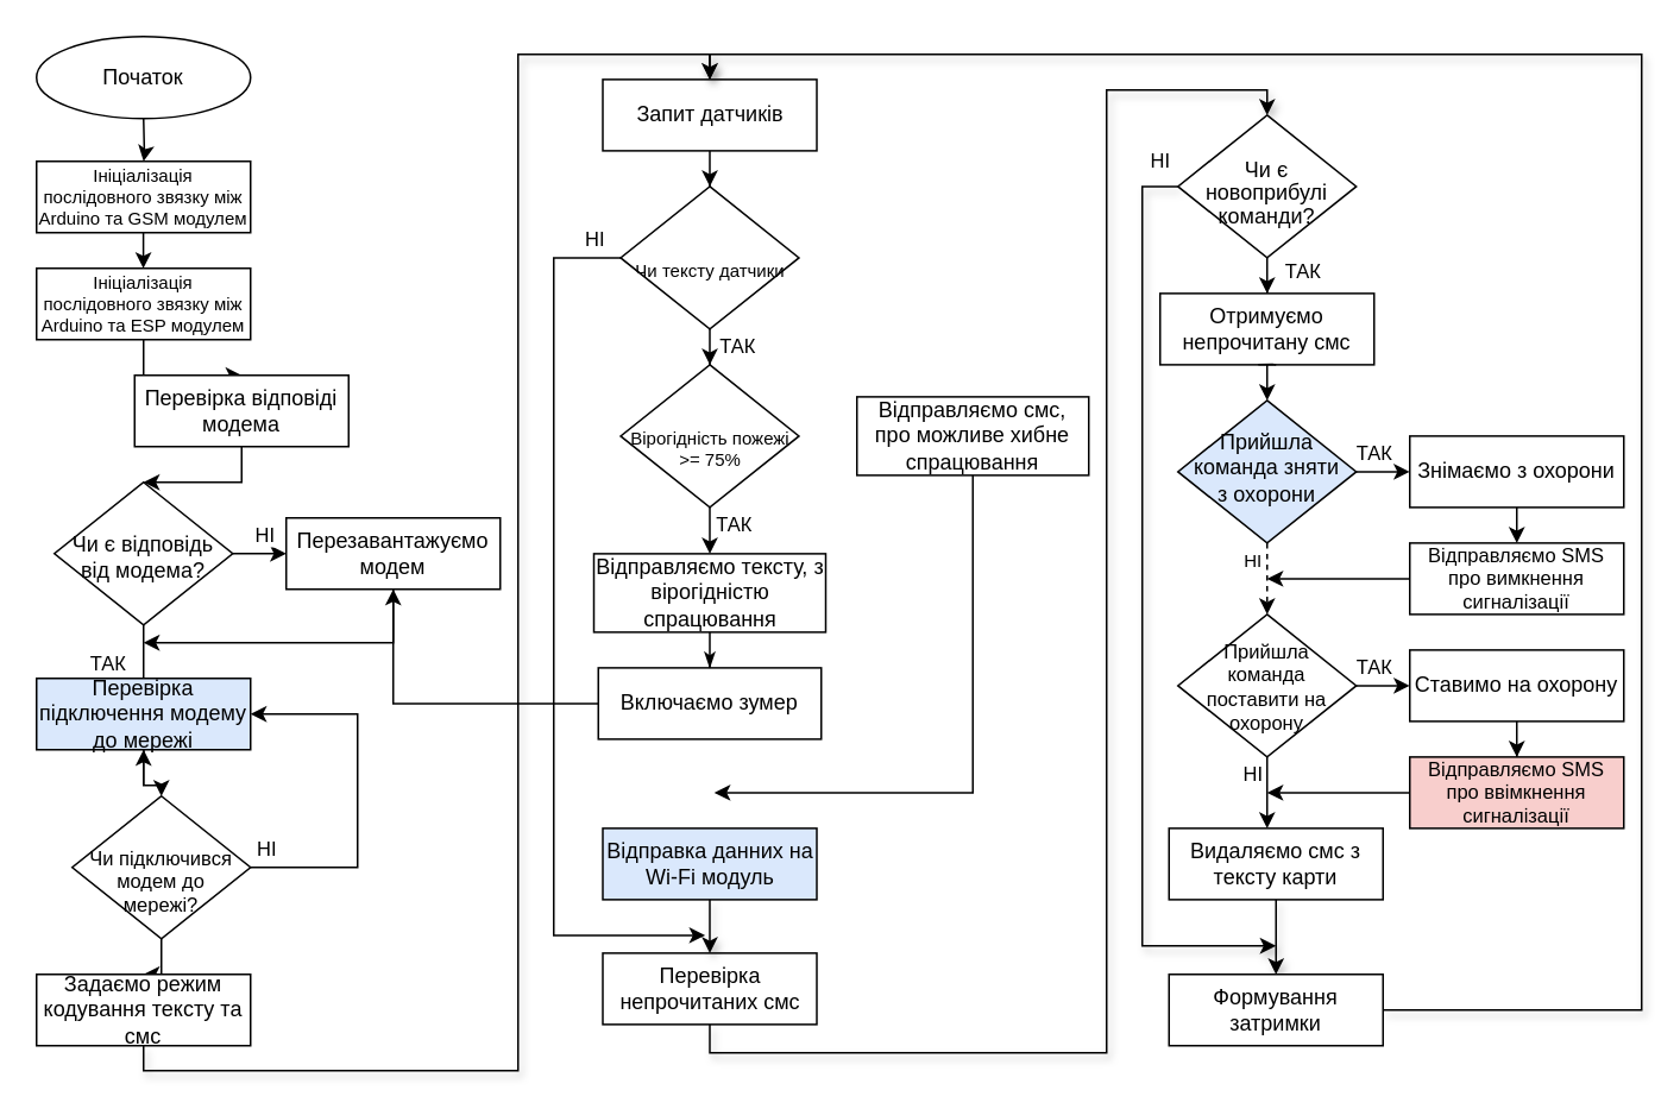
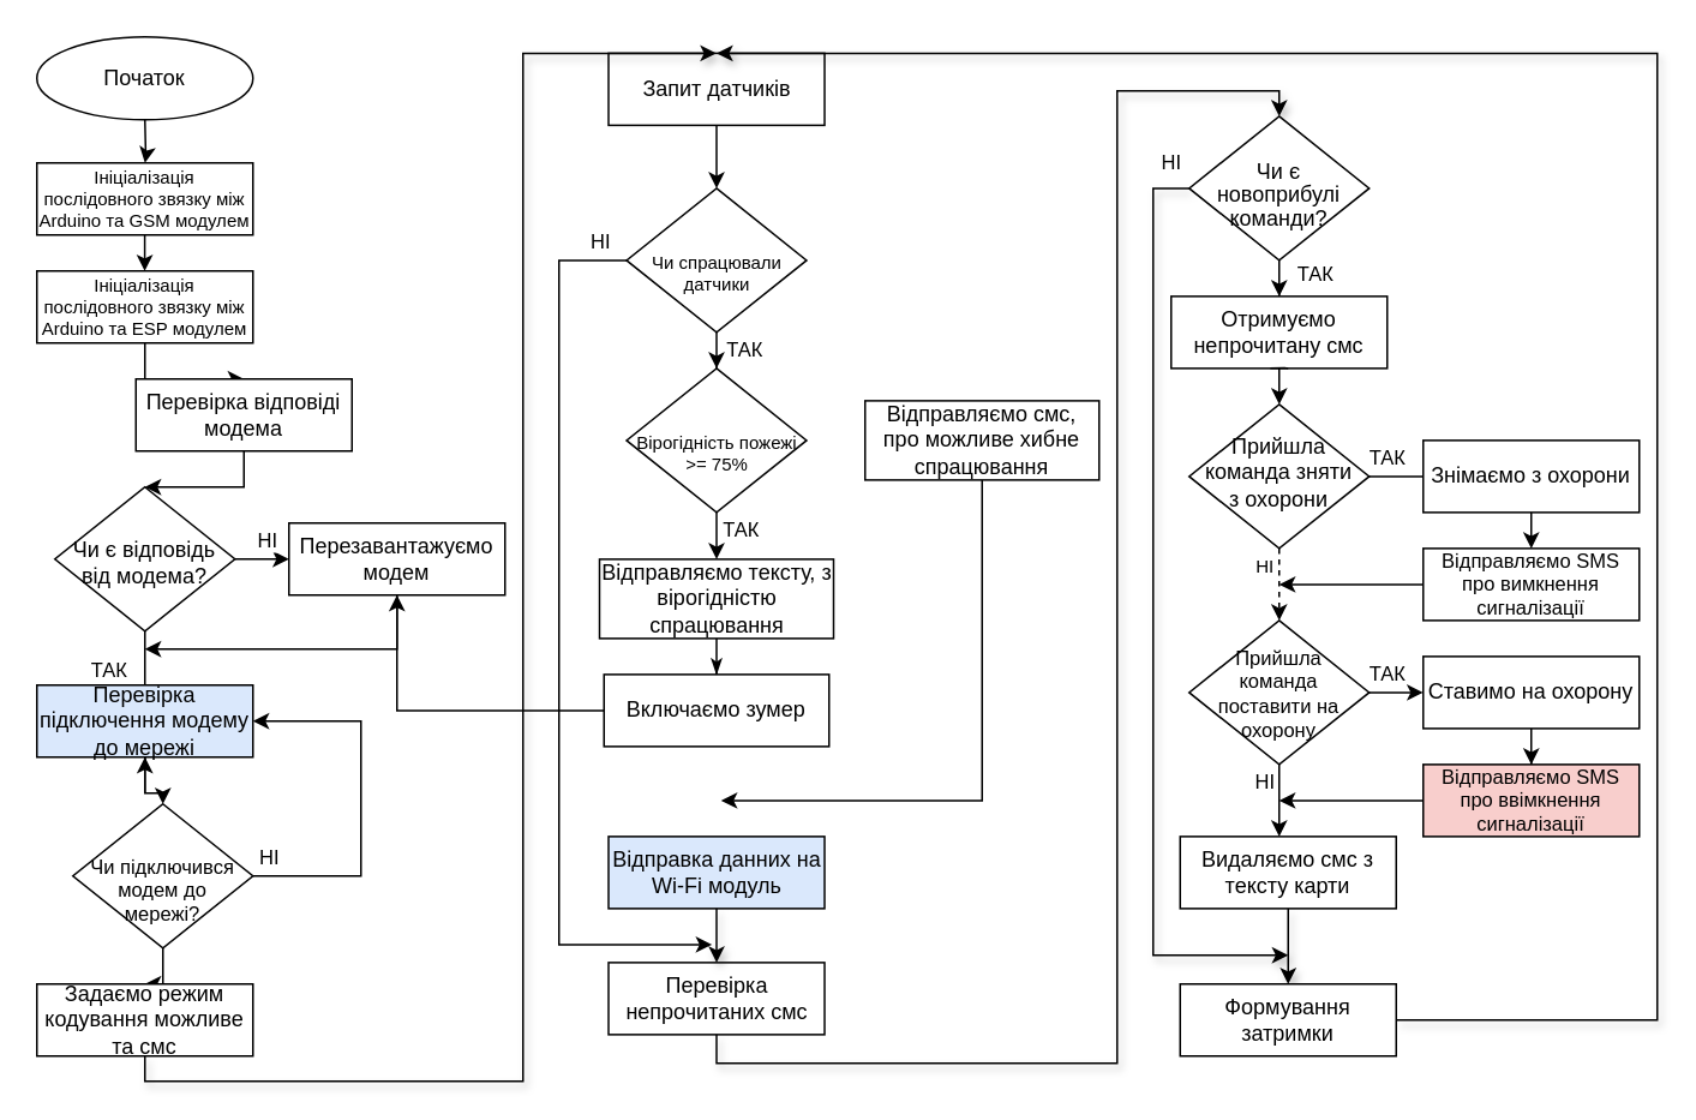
  <mxCell id="0" />
  <mxCell id="1" parent="0" />
  <mxCell id="2" value="" style="edgeStyle=orthogonalEdgeStyle;rounded=0;orthogonalLoop=1;jettySize=auto;html=1;" parent="1" source="3" target="57" edge="1"><mxGeometry relative="1" as="geometry" /></mxCell>
- <mxCell id="3" value="&lt;span&gt;Запит датчиків&lt;/span&gt;" style="rounded=0;whiteSpace=wrap;html=1;" parent="1" vertex="1"><mxGeometry x="337.5" y="44.09" width="120" height="40" as="geometry" /></mxCell>
+ <mxCell id="3" value="&lt;span&gt;Запит датчиків&lt;/span&gt;" style="rounded=0;whiteSpace=wrap;html=1;" parent="1" vertex="1"><mxGeometry x="337.5" y="29.09" width="120" height="40" as="geometry" /></mxCell>
  <mxCell id="4" value="" style="edgeStyle=orthogonalEdgeStyle;rounded=0;orthogonalLoop=1;jettySize=auto;html=1;shadow=1;fontSize=11;entryX=0.5;entryY=0;entryDx=0;entryDy=0;" edge="1" parent="1" source="5" target="24"><mxGeometry relative="1" as="geometry"><mxPoint x="397.5" y="634.09" as="targetPoint" /><Array as="points"><mxPoint x="398" y="590" /><mxPoint x="620" y="590" /><mxPoint x="620" y="50" /><mxPoint x="710" y="50" /></Array></mxGeometry></mxCell>
  <mxCell id="5" value="&lt;span&gt;Перевірка непрочитаних смс&lt;/span&gt;" style="rounded=0;whiteSpace=wrap;html=1;" parent="1" vertex="1"><mxGeometry x="337.5" y="534.09" width="120" height="40" as="geometry" /></mxCell>
  <mxCell id="6" value="" style="edgeStyle=orthogonalEdgeStyle;rounded=0;orthogonalLoop=1;jettySize=auto;html=1;exitX=0.5;exitY=1;exitDx=0;exitDy=0;entryX=0.5;entryY=0;entryDx=0;entryDy=0;shadow=1;" parent="1" source="44" target="3" edge="1"><mxGeometry relative="1" as="geometry"><mxPoint x="529.29" y="-4" as="sourcePoint" /><mxPoint x="515" y="40" as="targetPoint" /><Array as="points"><mxPoint x="80" y="600" /><mxPoint x="290" y="600" /><mxPoint x="290" y="30" /><mxPoint x="397" y="30" /></Array></mxGeometry></mxCell>
  <mxCell id="7" value="" style="edgeStyle=orthogonalEdgeStyle;rounded=0;orthogonalLoop=1;jettySize=auto;html=1;fontSize=11;" edge="1" parent="1" source="8"><mxGeometry relative="1" as="geometry"><mxPoint x="400" y="444.09" as="targetPoint" /><Array as="points"><mxPoint x="545" y="444.09" /></Array></mxGeometry></mxCell>
  <mxCell id="8" value="&lt;span style=&quot;font-size: 12px&quot;&gt;Відправляємо смс, про можливе хибне спрацювання&lt;/span&gt;" style="rounded=0;whiteSpace=wrap;html=1;fontSize=12;" parent="1" vertex="1"><mxGeometry x="480" y="222.09" width="130" height="44" as="geometry" /></mxCell>
  <mxCell id="9" value="" style="edgeStyle=orthogonalEdgeStyle;rounded=0;orthogonalLoop=1;jettySize=auto;html=1;fontSize=12;" edge="1" parent="1" source="10" target="46"><mxGeometry relative="1" as="geometry" /></mxCell>
  <mxCell id="10" value="&lt;span&gt;Включаємо зумер&lt;/span&gt;" style="rounded=0;whiteSpace=wrap;html=1;" parent="1" vertex="1"><mxGeometry x="335" y="374.09" width="125" height="40" as="geometry" /></mxCell>
  <mxCell id="11" value="" style="edgeStyle=orthogonalEdgeStyle;rounded=0;orthogonalLoop=1;jettySize=auto;html=1;startArrow=none;startFill=0;endArrow=classic;endFill=1;fontSize=10;" parent="1" target="14" edge="1" source="63"><mxGeometry relative="1" as="geometry"><mxPoint x="710" y="188.09" as="sourcePoint" /><Array as="points"><mxPoint x="710" y="214.09" /><mxPoint x="710" y="214.09" /></Array></mxGeometry></mxCell>
  <mxCell id="12" value="НІ" style="edgeStyle=orthogonalEdgeStyle;rounded=0;orthogonalLoop=1;jettySize=auto;html=1;startArrow=none;startFill=0;sourcePerimeterSpacing=0;endArrow=classic;endFill=1;fontSize=10;dashed=1;" parent="1" source="14" target="17" edge="1"><mxGeometry x="-0.5" y="-8" relative="1" as="geometry"><mxPoint as="offset" /></mxGeometry></mxCell>
- <mxCell id="13" value="ТАК" style="edgeStyle=orthogonalEdgeStyle;rounded=0;orthogonalLoop=1;jettySize=auto;html=1;" parent="1" source="14" target="28" edge="1"><mxGeometry x="0.2" y="10" relative="1" as="geometry"><mxPoint as="offset" /></mxGeometry></mxCell>
- <mxCell id="14" value="Прийшла команда зняти з охорони" style="rhombus;whiteSpace=wrap;html=1;shadow=0;fontFamily=Helvetica;fontSize=12;align=center;strokeWidth=1;spacing=6;spacingTop=-4;fillColor=#dae8fc;" parent="1" vertex="1"><mxGeometry x="660" y="224.09" width="100" height="80" as="geometry" /></mxCell>
+ <mxCell id="13" value="ТАК" style="edgeStyle=orthogonalEdgeStyle;rounded=0;orthogonalLoop=1;jettySize=auto;html=1;endArrow=none;" parent="1" source="14" target="28" edge="1"><mxGeometry x="0.2" y="10" relative="1" as="geometry"><mxPoint as="offset" /></mxGeometry></mxCell>
+ <mxCell id="14" value="Прийшла команда зняти з охорони" style="rhombus;whiteSpace=wrap;html=1;shadow=0;fontFamily=Helvetica;fontSize=12;align=center;strokeWidth=1;spacing=6;spacingTop=-4;" parent="1" vertex="1"><mxGeometry x="660" y="224.09" width="100" height="80" as="geometry" /></mxCell>
  <mxCell id="15" value="НІ" style="edgeStyle=orthogonalEdgeStyle;rounded=0;orthogonalLoop=1;jettySize=auto;html=1;" parent="1" source="17" edge="1"><mxGeometry x="-0.5" y="-8" relative="1" as="geometry"><mxPoint as="offset" /><mxPoint x="710" y="464.09" as="targetPoint" /></mxGeometry></mxCell>
  <mxCell id="16" value="ТАК" style="edgeStyle=orthogonalEdgeStyle;rounded=0;orthogonalLoop=1;jettySize=auto;html=1;" parent="1" source="17" target="30" edge="1"><mxGeometry x="0.2" y="10" relative="1" as="geometry"><mxPoint as="offset" /></mxGeometry></mxCell>
  <mxCell id="17" value="Прийшла команда поставити на охорону" style="rhombus;whiteSpace=wrap;html=1;shadow=0;fontFamily=Helvetica;fontSize=11;align=center;strokeWidth=1;spacing=6;spacingTop=2;" parent="1" vertex="1"><mxGeometry x="660" y="344.09" width="100" height="80" as="geometry" /></mxCell>
  <mxCell id="18" value="" style="edgeStyle=orthogonalEdgeStyle;rounded=0;orthogonalLoop=1;jettySize=auto;html=1;shadow=1;fontSize=11;" edge="1" parent="1" source="19" target="60"><mxGeometry relative="1" as="geometry" /></mxCell>
  <mxCell id="19" value="&lt;span&gt;Видаляємо смс з тексту карти&lt;/span&gt;" style="rounded=0;whiteSpace=wrap;html=1;" parent="1" vertex="1"><mxGeometry x="655" y="464.09" width="120" height="40" as="geometry" /></mxCell>
  <mxCell id="20" value="" style="edgeStyle=orthogonalEdgeStyle;rounded=0;orthogonalLoop=1;jettySize=auto;html=1;" parent="1" source="21" edge="1"><mxGeometry relative="1" as="geometry"><mxPoint x="710" y="324.09" as="targetPoint" /></mxGeometry></mxCell>
  <mxCell id="21" value="Відправляємо SMS про вимкнення сигналізації" style="rounded=0;whiteSpace=wrap;html=1;fontSize=11;" parent="1" vertex="1"><mxGeometry x="790" y="304.09" width="120" height="40" as="geometry" /></mxCell>
  <mxCell id="22" value="ТАК" style="edgeStyle=orthogonalEdgeStyle;rounded=0;orthogonalLoop=1;jettySize=auto;html=1;entryX=0.5;entryY=0;entryDx=0;entryDy=0;" parent="1" source="24" edge="1" target="63"><mxGeometry x="0.6" y="20" relative="1" as="geometry"><mxPoint as="offset" /><mxPoint x="710" y="148.09" as="targetPoint" /></mxGeometry></mxCell>
  <mxCell id="23" value="НІ" style="edgeStyle=orthogonalEdgeStyle;rounded=0;orthogonalLoop=1;jettySize=auto;html=1;shadow=1;fontSize=11;" edge="1" parent="1" source="24"><mxGeometry x="-0.963" y="-14" relative="1" as="geometry"><mxPoint x="715" y="530" as="targetPoint" /><Array as="points"><mxPoint x="640" y="104" /><mxPoint x="640" y="530" /><mxPoint x="715" y="530" /></Array><mxPoint as="offset" /></mxGeometry></mxCell>
  <mxCell id="24" value="&lt;font style=&quot;font-size: 12px ; line-height: 1&quot;&gt;Чи є новоприбулі команди?&lt;/font&gt;" style="rhombus;whiteSpace=wrap;html=1;shadow=0;fontFamily=Helvetica;fontSize=10;align=center;strokeWidth=1;spacing=6;spacingTop=7;verticalAlign=middle;" parent="1" vertex="1"><mxGeometry x="660" y="64.09" width="100" height="80" as="geometry" /></mxCell>
  <mxCell id="25" value="" style="edgeStyle=orthogonalEdgeStyle;rounded=0;orthogonalLoop=1;jettySize=auto;html=1;" parent="1" source="26" edge="1"><mxGeometry relative="1" as="geometry"><mxPoint x="710" y="444.09" as="targetPoint" /></mxGeometry></mxCell>
  <mxCell id="26" value="Відправляємо SMS про ввімкнення сигналізації" style="rounded=0;whiteSpace=wrap;html=1;fontSize=11;fillColor=#f8cecc;" parent="1" vertex="1"><mxGeometry x="790" y="424.09" width="120" height="40" as="geometry" /></mxCell>
  <mxCell id="27" value="" style="edgeStyle=orthogonalEdgeStyle;rounded=0;orthogonalLoop=1;jettySize=auto;html=1;" parent="1" source="28" target="21" edge="1"><mxGeometry relative="1" as="geometry"><Array as="points"><mxPoint x="850" y="304.09" /></Array></mxGeometry></mxCell>
  <mxCell id="28" value="&lt;span&gt;Знімаємо з охорони&lt;/span&gt;" style="rounded=0;whiteSpace=wrap;html=1;" parent="1" vertex="1"><mxGeometry x="790" y="244.09" width="120" height="40" as="geometry" /></mxCell>
  <mxCell id="29" value="" style="edgeStyle=orthogonalEdgeStyle;rounded=0;orthogonalLoop=1;jettySize=auto;html=1;" parent="1" source="30" target="26" edge="1"><mxGeometry relative="1" as="geometry" /></mxCell>
  <mxCell id="30" value="Ставимо на охорону" style="rounded=0;whiteSpace=wrap;html=1;" parent="1" vertex="1"><mxGeometry x="790" y="364.09" width="120" height="40" as="geometry" /></mxCell>
  <mxCell id="31" value="" style="edgeStyle=orthogonalEdgeStyle;rounded=0;orthogonalLoop=1;jettySize=auto;html=1;startArrow=none;" parent="1" source="49" target="40" edge="1"><mxGeometry relative="1" as="geometry" /></mxCell>
  <mxCell id="32" value="&lt;font style=&quot;font-size: 10px;&quot;&gt;Ініціалізація послідовного звязку між Arduino та GSM модулем&lt;/font&gt;" style="rounded=0;whiteSpace=wrap;html=1;fontSize=10;" parent="1" vertex="1"><mxGeometry x="20" y="90" width="120" height="40" as="geometry" /></mxCell>
  <mxCell id="33" value="" style="edgeStyle=orthogonalEdgeStyle;rounded=0;orthogonalLoop=1;jettySize=auto;html=1;" parent="1" target="32" edge="1"><mxGeometry relative="1" as="geometry"><mxPoint x="80" y="66" as="sourcePoint" /></mxGeometry></mxCell>
  <mxCell id="34" value="ТАК" style="edgeStyle=orthogonalEdgeStyle;rounded=0;orthogonalLoop=1;jettySize=auto;html=1;" parent="1" source="36" target="38" edge="1"><mxGeometry x="-0.6" y="-20" relative="1" as="geometry"><mxPoint as="offset" /><Array as="points"><mxPoint x="80" y="440" /><mxPoint x="80" y="440" /></Array></mxGeometry></mxCell>
  <mxCell id="35" value="НІ" style="edgeStyle=orthogonalEdgeStyle;rounded=0;orthogonalLoop=1;jettySize=auto;html=1;" parent="1" source="36" target="46" edge="1"><mxGeometry x="0.2" y="10" relative="1" as="geometry"><mxPoint as="offset" /><Array as="points"><mxPoint x="200" y="310" /></Array></mxGeometry></mxCell>
  <mxCell id="36" value="Чи є відповідь від модема?" style="rhombus;whiteSpace=wrap;html=1;shadow=0;fontFamily=Helvetica;fontSize=12;align=center;strokeWidth=1;spacing=6;spacingTop=3;" parent="1" vertex="1"><mxGeometry x="30" y="270" width="100" height="80" as="geometry" /></mxCell>
  <mxCell id="37" value="" style="edgeStyle=orthogonalEdgeStyle;rounded=0;orthogonalLoop=1;jettySize=auto;html=1;" parent="1" source="38" target="43" edge="1"><mxGeometry relative="1" as="geometry" /></mxCell>
  <mxCell id="38" value="Перевірка підключення модему до мережі" style="rounded=0;whiteSpace=wrap;html=1;fillColor=#dae8fc;" parent="1" vertex="1"><mxGeometry x="20" y="380" width="120" height="40" as="geometry" /></mxCell>
  <mxCell id="39" value="" style="edgeStyle=orthogonalEdgeStyle;rounded=0;orthogonalLoop=1;jettySize=auto;html=1;" parent="1" source="40" target="36" edge="1"><mxGeometry relative="1" as="geometry" /></mxCell>
  <mxCell id="40" value="&lt;span&gt;Перевірка відповіді модема&lt;/span&gt;" style="rounded=0;whiteSpace=wrap;html=1;" parent="1" vertex="1"><mxGeometry x="75" y="210" width="120" height="40" as="geometry" /></mxCell>
  <mxCell id="41" value="НІ" style="edgeStyle=orthogonalEdgeStyle;rounded=0;orthogonalLoop=1;jettySize=auto;html=1;exitX=1;exitY=0.5;exitDx=0;exitDy=0;entryX=1;entryY=0.5;entryDx=0;entryDy=0;" parent="1" source="43" target="38" edge="1"><mxGeometry x="-0.911" y="10" relative="1" as="geometry"><mxPoint x="70" y="450" as="targetPoint" /><Array as="points"><mxPoint x="200" y="486" /><mxPoint x="200" y="400" /></Array><mxPoint as="offset" /></mxGeometry></mxCell>
  <mxCell id="42" value="ТАК" style="edgeStyle=orthogonalEdgeStyle;rounded=0;orthogonalLoop=1;jettySize=auto;html=1;" parent="1" source="43" target="44" edge="1"><mxGeometry x="0.333" y="20" relative="1" as="geometry"><mxPoint as="offset" /></mxGeometry></mxCell>
  <mxCell id="43" value="Чи підключився модем до мережі?" style="rhombus;whiteSpace=wrap;html=1;shadow=0;fontFamily=Helvetica;fontSize=11;align=center;strokeWidth=1;spacing=6;spacingTop=15;verticalAlign=middle;" parent="1" vertex="1"><mxGeometry x="40" y="446" width="100" height="80" as="geometry" /></mxCell>
- <mxCell id="44" value="&lt;span&gt;Задаємо р&lt;/span&gt;ежим кодування тексту та смс" style="rounded=0;whiteSpace=wrap;html=1;" parent="1" vertex="1"><mxGeometry x="20" y="546" width="120" height="40" as="geometry" /></mxCell>
+ <mxCell id="44" value="&lt;span&gt;Задаємо р&lt;/span&gt;ежим кодування можливе та смс" style="rounded=0;whiteSpace=wrap;html=1;" parent="1" vertex="1"><mxGeometry x="20" y="546" width="120" height="40" as="geometry" /></mxCell>
  <mxCell id="45" value="" style="edgeStyle=orthogonalEdgeStyle;rounded=0;orthogonalLoop=1;jettySize=auto;html=1;" parent="1" source="46" edge="1"><mxGeometry relative="1" as="geometry"><mxPoint x="80" y="360" as="targetPoint" /><Array as="points"><mxPoint x="220" y="360" /><mxPoint x="80" y="360" /></Array></mxGeometry></mxCell>
  <mxCell id="46" value="&lt;span&gt;Перезавантажуємо модем&lt;/span&gt;" style="rounded=0;whiteSpace=wrap;html=1;" parent="1" vertex="1"><mxGeometry x="160" y="290" width="120" height="40" as="geometry" /></mxCell>
  <mxCell id="47" value="&lt;span&gt;Початок&lt;/span&gt;" style="ellipse;whiteSpace=wrap;html=1;" parent="1" vertex="1"><mxGeometry x="20" y="20" width="120" height="46" as="geometry" /></mxCell>
  <mxCell id="48" style="edgeStyle=orthogonalEdgeStyle;rounded=0;orthogonalLoop=1;jettySize=auto;html=1;exitX=0.5;exitY=1;exitDx=0;exitDy=0;" parent="1" source="49" target="49" edge="1"><mxGeometry relative="1" as="geometry" /></mxCell>
  <mxCell id="49" value="&lt;font style=&quot;font-size: 10px&quot;&gt;Ініціалізація послідовного звязку між Arduino та ESP модулем&lt;/font&gt;" style="rounded=0;whiteSpace=wrap;html=1;fontSize=10;" parent="1" vertex="1"><mxGeometry x="20" y="150" width="120" height="40" as="geometry" /></mxCell>
  <mxCell id="50" value="" style="edgeStyle=orthogonalEdgeStyle;rounded=0;orthogonalLoop=1;jettySize=auto;html=1;startArrow=none;" parent="1" edge="1"><mxGeometry relative="1" as="geometry"><mxPoint x="79.9" y="130" as="sourcePoint" /><mxPoint x="79.9" y="150" as="targetPoint" /></mxGeometry></mxCell>
  <mxCell id="51" value="ТАК" style="edgeStyle=orthogonalEdgeStyle;rounded=0;orthogonalLoop=1;jettySize=auto;html=1;" parent="1" source="52" target="54" edge="1"><mxGeometry x="0.407" y="13" relative="1" as="geometry"><mxPoint as="offset" /></mxGeometry></mxCell>
  <mxCell id="52" value="Вірогідність пожежі &amp;gt;= 75%" style="rhombus;whiteSpace=wrap;html=1;shadow=0;fontFamily=Helvetica;fontSize=10;align=center;strokeWidth=1;spacing=6;spacingTop=13;verticalAlign=middle;" parent="1" vertex="1"><mxGeometry x="347.5" y="204.09" width="100" height="80" as="geometry" /></mxCell>
  <mxCell id="53" value="" style="edgeStyle=orthogonalEdgeStyle;rounded=0;orthogonalLoop=1;jettySize=auto;html=1;endArrow=classicThin;endFill=1;" parent="1" source="54" target="10" edge="1"><mxGeometry relative="1" as="geometry" /></mxCell>
  <mxCell id="54" value="Відправляємо тексту, з вірогідністю спрацювання" style="rounded=0;whiteSpace=wrap;html=1;fontSize=12;" parent="1" vertex="1"><mxGeometry x="332.5" y="310.09" width="130" height="44" as="geometry" /></mxCell>
  <mxCell id="55" value="ТАК" style="edgeStyle=orthogonalEdgeStyle;rounded=0;orthogonalLoop=1;jettySize=auto;html=1;" parent="1" source="57" target="52" edge="1"><mxGeometry x="0.666" y="15" relative="1" as="geometry"><mxPoint as="offset" /></mxGeometry></mxCell>
  <mxCell id="56" value="НІ" style="edgeStyle=orthogonalEdgeStyle;rounded=0;orthogonalLoop=1;jettySize=auto;html=1;" parent="1" source="57" edge="1"><mxGeometry x="-0.94" y="-10" relative="1" as="geometry"><mxPoint x="395" y="524.09" as="targetPoint" /><Array as="points"><mxPoint x="310" y="144.09" /><mxPoint x="310" y="524.09" /></Array><mxPoint as="offset" /></mxGeometry></mxCell>
- <mxCell id="57" value="Чи тексту датчики" style="rhombus;whiteSpace=wrap;html=1;shadow=0;fontFamily=Helvetica;fontSize=10;align=center;strokeWidth=1;spacing=6;spacingTop=13;verticalAlign=middle;" parent="1" vertex="1"><mxGeometry x="347.5" y="104.09" width="100" height="80" as="geometry" /></mxCell>
+ <mxCell id="57" value="Чи спрацювали датчики" style="rhombus;whiteSpace=wrap;html=1;shadow=0;fontFamily=Helvetica;fontSize=10;align=center;strokeWidth=1;spacing=6;spacingTop=13;verticalAlign=middle;" parent="1" vertex="1"><mxGeometry x="347.5" y="104.09" width="100" height="80" as="geometry" /></mxCell>
  <mxCell id="58" style="edgeStyle=orthogonalEdgeStyle;rounded=0;orthogonalLoop=1;jettySize=auto;html=1;exitX=0.5;exitY=1;exitDx=0;exitDy=0;" parent="1" source="5" target="5" edge="1"><mxGeometry relative="1" as="geometry" /></mxCell>
  <mxCell id="59" value="" style="edgeStyle=orthogonalEdgeStyle;rounded=0;orthogonalLoop=1;jettySize=auto;html=1;shadow=1;fontSize=11;entryX=0.5;entryY=0;entryDx=0;entryDy=0;" edge="1" parent="1" source="60" target="3"><mxGeometry relative="1" as="geometry"><mxPoint x="715" y="666" as="targetPoint" /><Array as="points"><mxPoint x="920" y="566" /><mxPoint x="920" y="30" /><mxPoint x="398" y="30" /></Array></mxGeometry></mxCell>
  <mxCell id="60" value="&lt;span&gt;Формування затримки&lt;/span&gt;" style="rounded=0;whiteSpace=wrap;html=1;" parent="1" vertex="1"><mxGeometry x="655" y="546" width="120" height="40" as="geometry" /></mxCell>
  <mxCell id="61" value="" style="edgeStyle=orthogonalEdgeStyle;rounded=0;orthogonalLoop=1;jettySize=auto;html=1;shadow=1;fontSize=11;" edge="1" parent="1" source="62" target="5"><mxGeometry relative="1" as="geometry" /></mxCell>
  <mxCell id="62" value="&lt;span&gt;Відправка данних на Wi-Fi модуль&lt;/span&gt;" style="rounded=0;whiteSpace=wrap;html=1;fillColor=#dae8fc;" vertex="1" parent="1"><mxGeometry x="337.5" y="464.09" width="120" height="40" as="geometry" /></mxCell>
  <mxCell id="63" value="&lt;span&gt;Отримуємо непрочитану смс&lt;/span&gt;" style="rounded=0;whiteSpace=wrap;html=1;" parent="1" vertex="1"><mxGeometry x="650" y="164.09" width="120" height="40" as="geometry" /></mxCell>
  <mxCell id="64" value="" style="edgeStyle=orthogonalEdgeStyle;rounded=0;orthogonalLoop=1;jettySize=auto;html=1;startArrow=none;startFill=0;sourcePerimeterSpacing=0;endArrow=none;endFill=1;fontSize=10;exitX=0.459;exitY=0.996;exitDx=0;exitDy=0;exitPerimeter=0;" edge="1" parent="1" source="63"><mxGeometry relative="1" as="geometry"><mxPoint x="710" y="188.09" as="sourcePoint" /><mxPoint x="715" y="204.09" as="targetPoint" /><Array as="points"><mxPoint x="713" y="204.09" /></Array></mxGeometry></mxCell>
